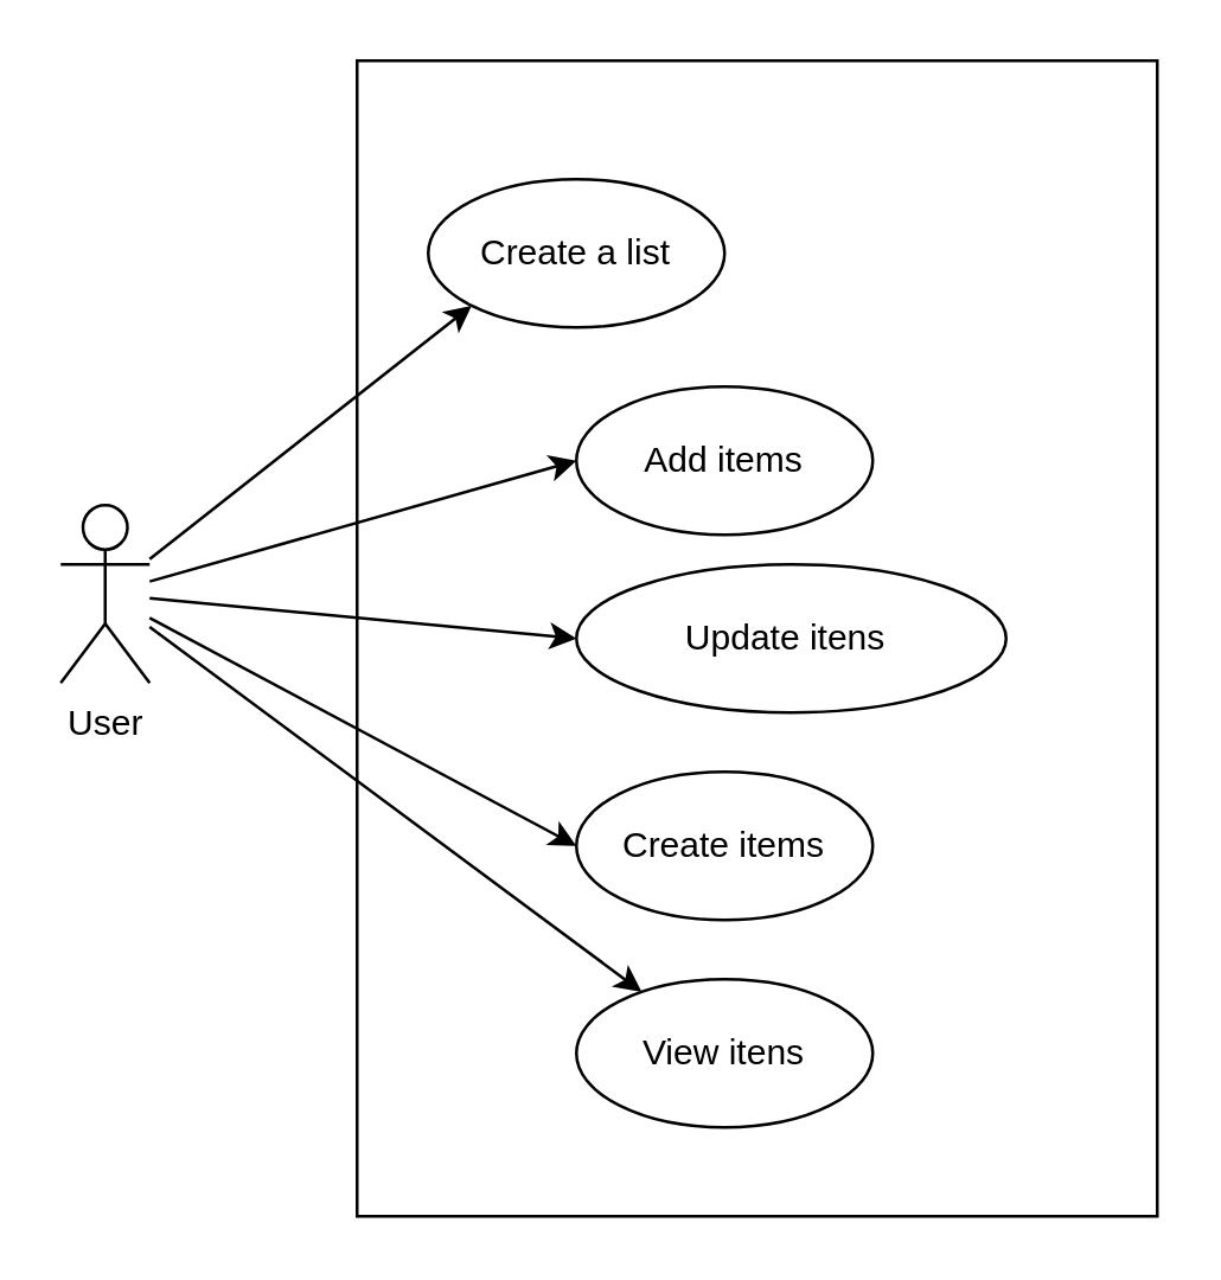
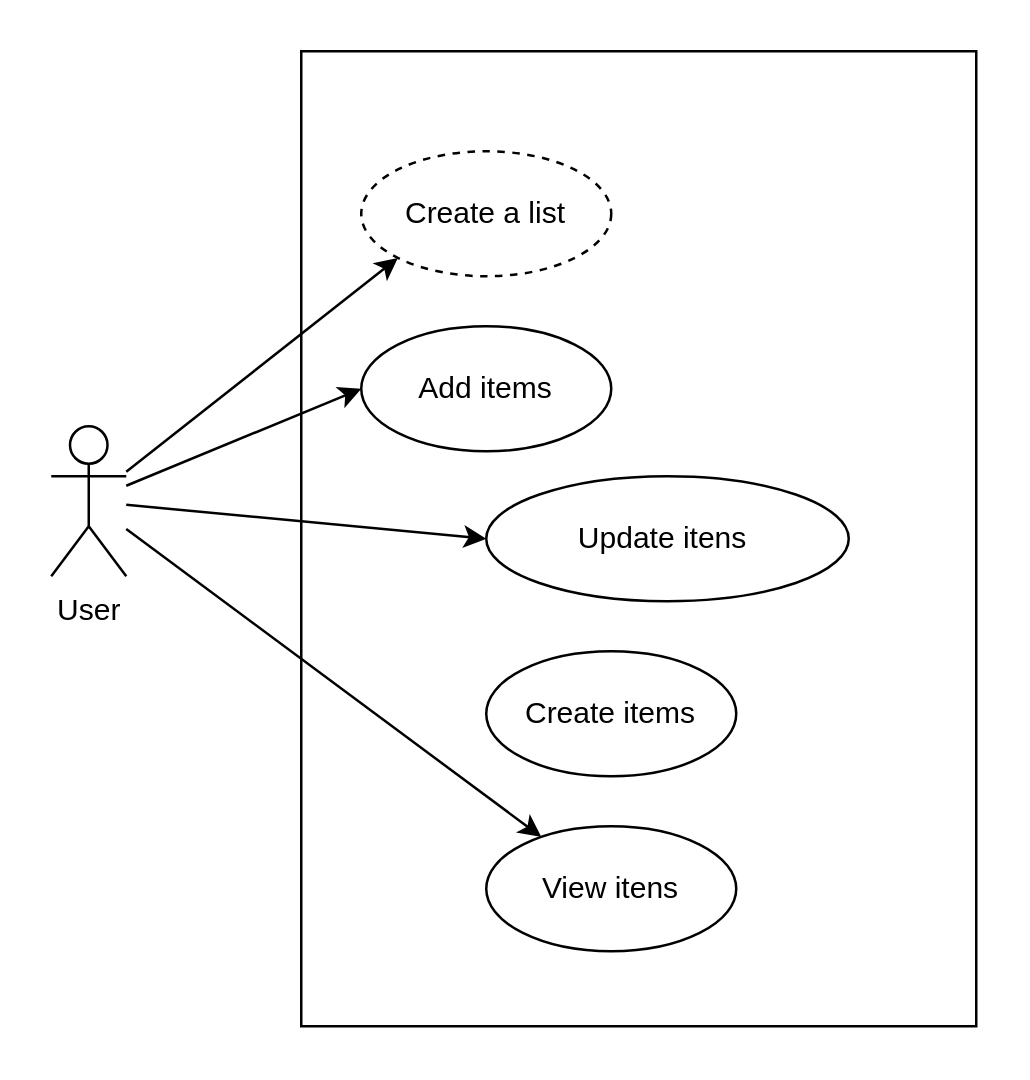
  <mxCell id="0" />
  <mxCell id="1" parent="0" />
  <mxCell id="2" value="" style="rounded=0;whiteSpace=wrap;html=1;fillColor=none;" vertex="1" parent="1"><mxGeometry x="120" y="20" width="270" height="390" as="geometry" /></mxCell>
  <mxCell id="3" style="edgeStyle=none;html=1;entryX=0;entryY=1;entryDx=0;entryDy=0;" edge="1" parent="1" source="8" target="9"><mxGeometry relative="1" as="geometry" /></mxCell>
  <mxCell id="4" style="edgeStyle=none;html=1;entryX=0;entryY=0.5;entryDx=0;entryDy=0;" edge="1" parent="1" source="8" target="10"><mxGeometry relative="1" as="geometry" /></mxCell>
  <mxCell id="5" style="edgeStyle=none;html=1;entryX=0;entryY=0.5;entryDx=0;entryDy=0;" edge="1" parent="1" source="8" target="11"><mxGeometry relative="1" as="geometry" /></mxCell>
- <mxCell id="6" style="edgeStyle=none;html=1;entryX=0;entryY=0.5;entryDx=0;entryDy=0;" edge="1" parent="1" source="8" target="12"><mxGeometry relative="1" as="geometry" /></mxCell>
  <mxCell id="7" style="edgeStyle=none;html=1;" edge="1" parent="1" source="8" target="13"><mxGeometry relative="1" as="geometry" /></mxCell>
  <mxCell id="8" value="User" style="shape=umlActor;verticalLabelPosition=bottom;verticalAlign=top;html=1;outlineConnect=0;fillColor=none;" vertex="1" parent="1"><mxGeometry x="20" y="170" width="30" height="60" as="geometry" /></mxCell>
- <mxCell id="9" value="Create a list" style="ellipse;whiteSpace=wrap;html=1;fillColor=none;" vertex="1" parent="1"><mxGeometry x="144" y="60" width="100" height="50" as="geometry" /></mxCell>
- <mxCell id="10" value="Add items" style="ellipse;whiteSpace=wrap;html=1;fillColor=none;" vertex="1" parent="1"><mxGeometry x="194" y="130" width="100" height="50" as="geometry" /></mxCell>
+ <mxCell id="9" value="Create a list" style="ellipse;whiteSpace=wrap;html=1;fillColor=none;dashed=1;" vertex="1" parent="1"><mxGeometry x="144" y="60" width="100" height="50" as="geometry" /></mxCell>
+ <mxCell id="10" value="Add items" style="ellipse;whiteSpace=wrap;html=1;fillColor=none;" vertex="1" parent="1"><mxGeometry x="144" y="130" width="100" height="50" as="geometry" /></mxCell>
  <mxCell id="11" value="Update itens&amp;nbsp;" style="ellipse;whiteSpace=wrap;html=1;fillColor=none;" vertex="1" parent="1"><mxGeometry x="194" y="190" width="145" height="50" as="geometry" /></mxCell>
  <mxCell id="12" value="Create items" style="ellipse;whiteSpace=wrap;html=1;fillColor=none;" vertex="1" parent="1"><mxGeometry x="194" y="260" width="100" height="50" as="geometry" /></mxCell>
  <mxCell id="13" value="View itens" style="ellipse;whiteSpace=wrap;html=1;fillColor=none;" vertex="1" parent="1"><mxGeometry x="194" y="330" width="100" height="50" as="geometry" /></mxCell>
